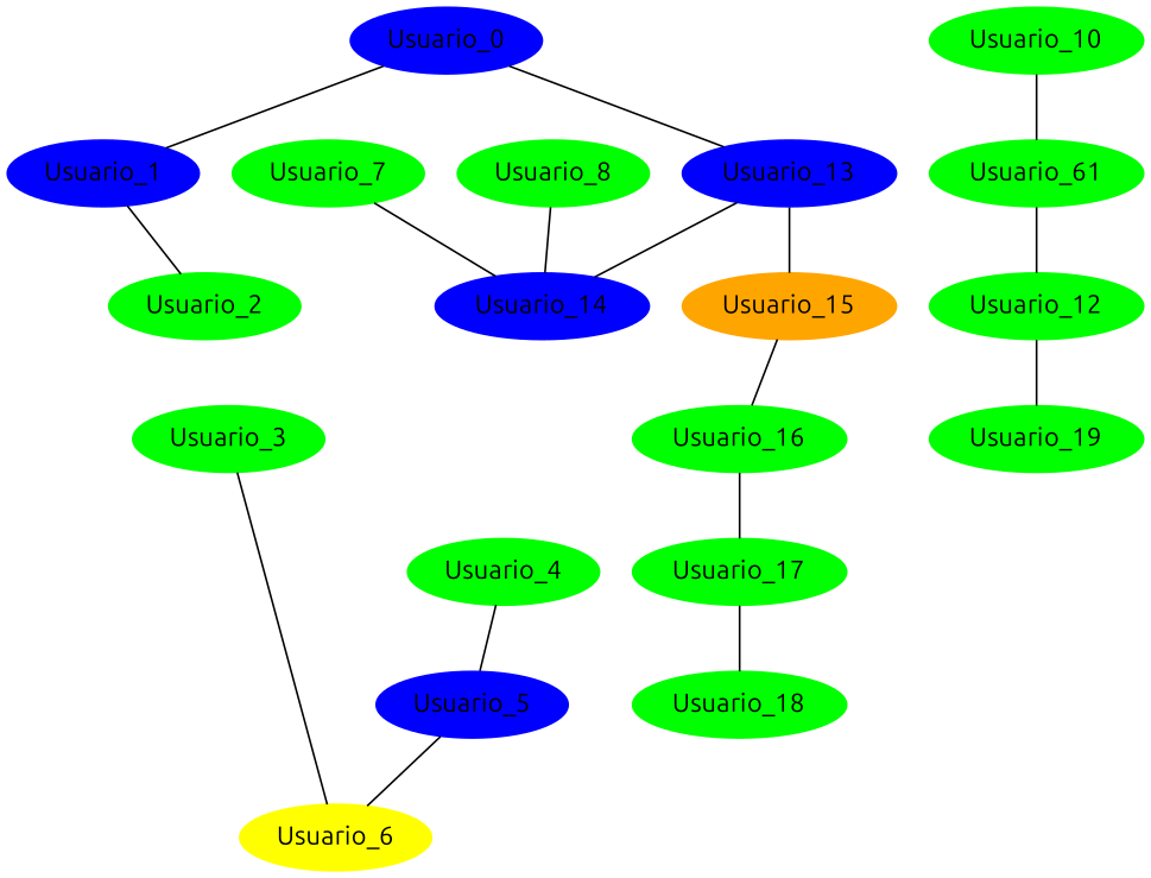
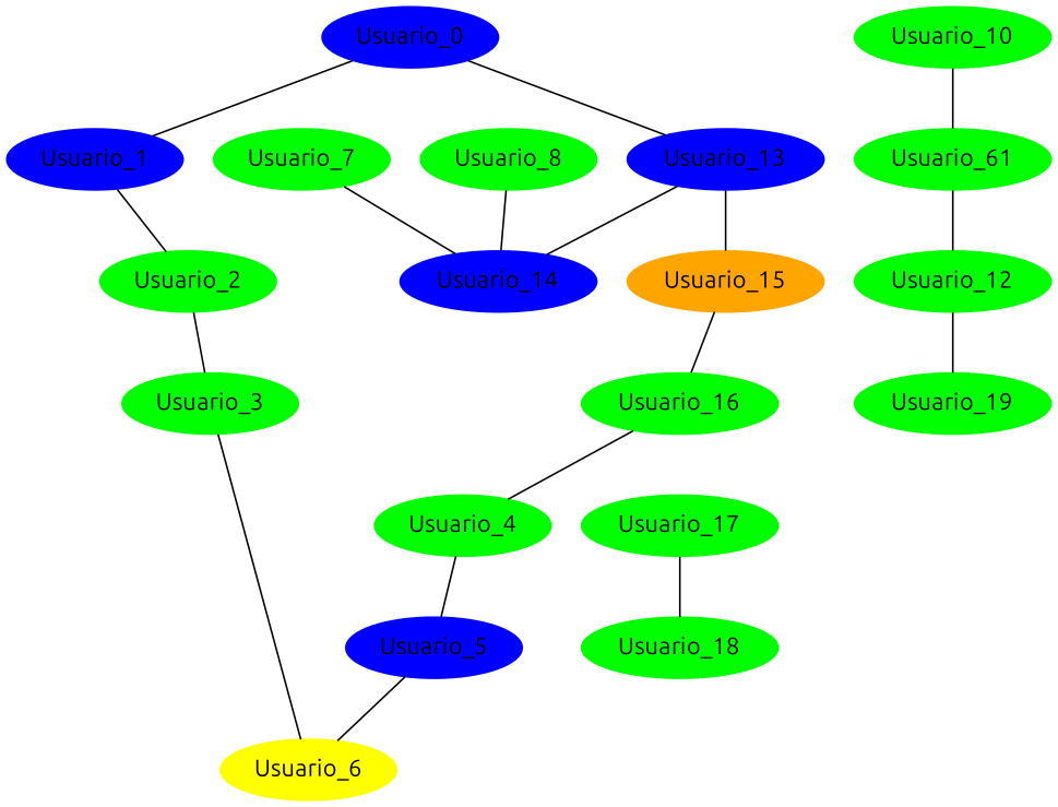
  graph {
    fontname=Ubuntu
    node [color=green fontname=Ubuntu style=filled]
    edge [fontname=Ubuntu]
    n1 [color=blue label=Usuario_0]
    n2 [color=blue label=Usuario_1]
    n3 [color=blue label=Usuario_13]
    n4 [label=Usuario_2]
    n5 [color=blue label=Usuario_14]
    n6 [color=orange label=Usuario_15]
    n7 [label=Usuario_3]
    n8 [color=yellow label=Usuario_6]
    n9 [label=Usuario_4]
    n10 [color=blue label=Usuario_5]
    n11 [label=Usuario_7]
    n12 [label=Usuario_8]
    n13 [label=Usuario_10]
    n14 [label=Usuario_61]
    n15 [label=Usuario_12]
    n16 [label=Usuario_19]
    n17 [label=Usuario_16]
    n18 [label=Usuario_17]
    n19 [label=Usuario_18]
    n1 -- n2
    n1 -- n3
    n2 -- n4
    n3 -- n5
    n3 -- n6
+   n4 -- n7
    n6 -- n17
    n7 -- n8
    n9 -- n10
    n10 -- n8
    n11 -- n5
    n12 -- n5
    n13 -- n14
    n14 -- n15
    n15 -- n16
-   n17 -- n18
+   n17 -- n9
    n18 -- n19
  }
